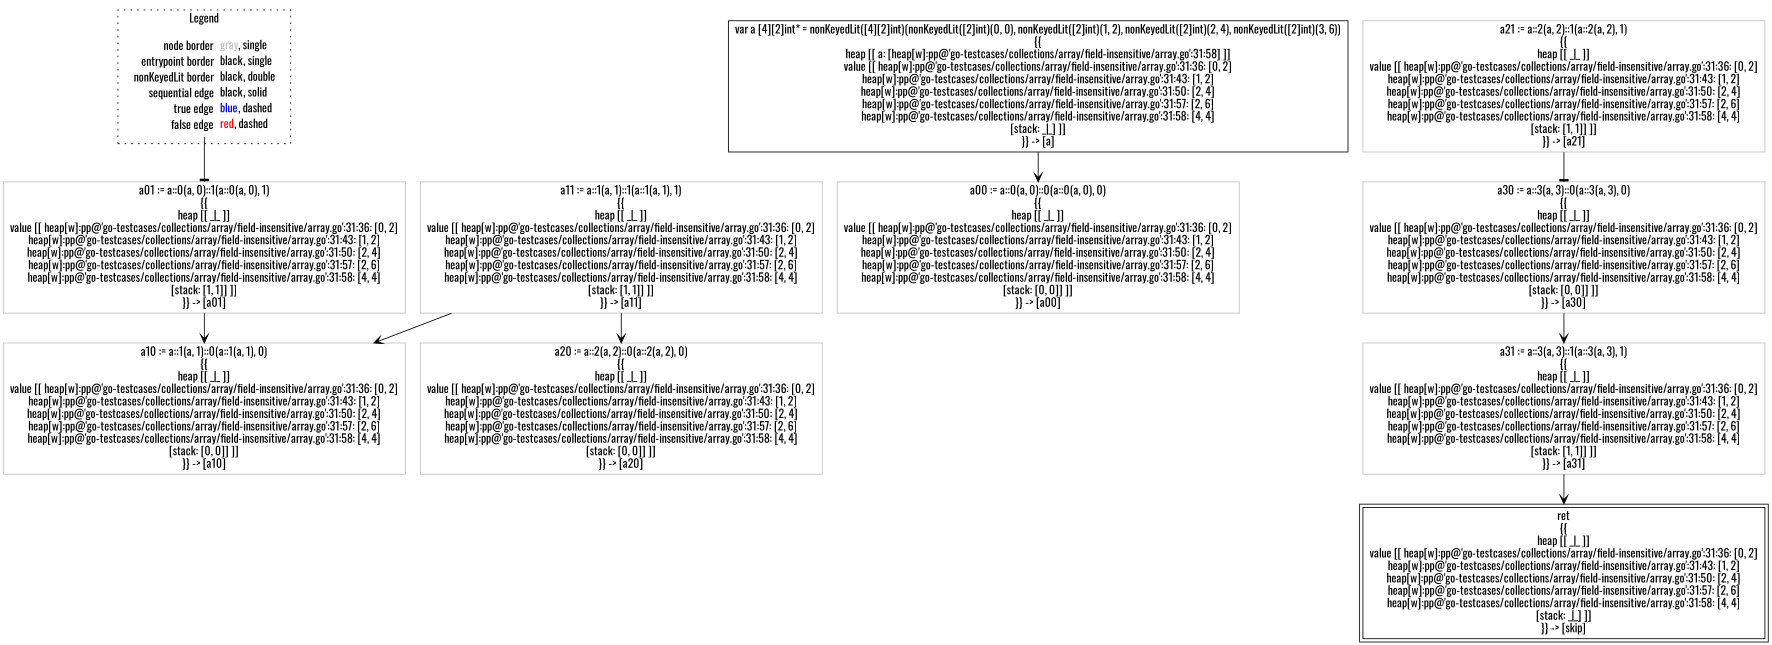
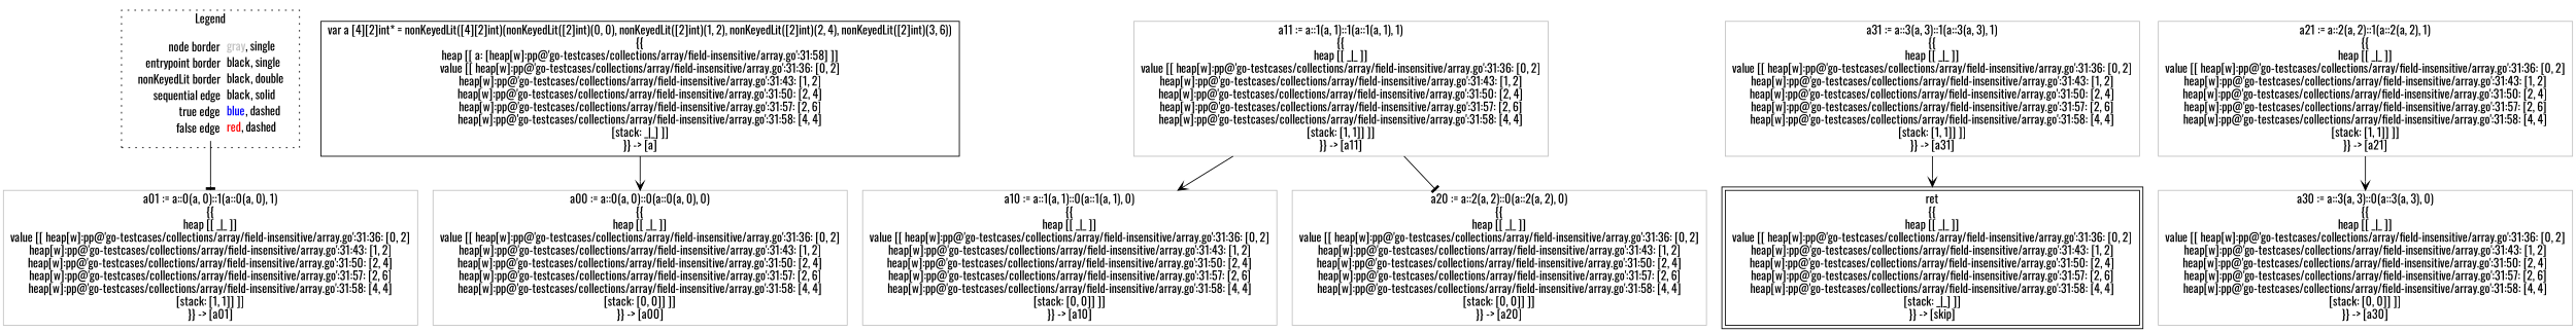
  digraph {
    fontname=Oswald
    node [fontname=Oswald shape=rect color=gray]
    edge [arrowhead=vee color=black fontname=Oswald]
    n1 [label=<<table border="0" cellpadding="2" cellspacing="0" cellborder="0"><tr><td align="right">node border&nbsp;</td><td align="left"><font color="gray">gray</font>, single</td></tr><tr><td align="right">entrypoint border&nbsp;</td><td align="left"><font color="black">black</font>, single</td></tr><tr><td align="right">nonKeyedLit border&nbsp;</td><td align="left"><font color="black">black</font>, double</td></tr><tr><td align="right">sequential edge&nbsp;</td><td align="left"><font color="black">black</font>, solid</td></tr><tr><td align="right">true edge&nbsp;</td><td align="left"><font color="blue">blue</font>, dashed</td></tr><tr><td align="right">false edge&nbsp;</td><td align="left"><font color="red">red</font>, dashed</td></tr></table>> shape=plaintext color=""]
    n2 [label=<a01 := a::0(a, 0)::1(a::0(a, 0), 1)<BR/>{{<BR/>heap [[ _|_ ]]<BR/>value [[ heap[w]:pp@'go-testcases/collections/array/field-insensitive/array.go':31:36: [0, 2]<BR/>heap[w]:pp@'go-testcases/collections/array/field-insensitive/array.go':31:43: [1, 2]<BR/>heap[w]:pp@'go-testcases/collections/array/field-insensitive/array.go':31:50: [2, 4]<BR/>heap[w]:pp@'go-testcases/collections/array/field-insensitive/array.go':31:57: [2, 6]<BR/>heap[w]:pp@'go-testcases/collections/array/field-insensitive/array.go':31:58: [4, 4]<BR/>[stack: [1, 1]] ]]<BR/>}} -&gt; [a01]>]
    n3 [color=black label=<var a [4][2]int* = nonKeyedLit([4][2]int)(nonKeyedLit([2]int)(0, 0), nonKeyedLit([2]int)(1, 2), nonKeyedLit([2]int)(2, 4), nonKeyedLit([2]int)(3, 6))<BR/>{{<BR/>heap [[ a: [heap[w]:pp@'go-testcases/collections/array/field-insensitive/array.go':31:58] ]]<BR/>value [[ heap[w]:pp@'go-testcases/collections/array/field-insensitive/array.go':31:36: [0, 2]<BR/>heap[w]:pp@'go-testcases/collections/array/field-insensitive/array.go':31:43: [1, 2]<BR/>heap[w]:pp@'go-testcases/collections/array/field-insensitive/array.go':31:50: [2, 4]<BR/>heap[w]:pp@'go-testcases/collections/array/field-insensitive/array.go':31:57: [2, 6]<BR/>heap[w]:pp@'go-testcases/collections/array/field-insensitive/array.go':31:58: [4, 4]<BR/>[stack: _|_] ]]<BR/>}} -&gt; [a]>]
    n4 [label=<a00 := a::0(a, 0)::0(a::0(a, 0), 0)<BR/>{{<BR/>heap [[ _|_ ]]<BR/>value [[ heap[w]:pp@'go-testcases/collections/array/field-insensitive/array.go':31:36: [0, 2]<BR/>heap[w]:pp@'go-testcases/collections/array/field-insensitive/array.go':31:43: [1, 2]<BR/>heap[w]:pp@'go-testcases/collections/array/field-insensitive/array.go':31:50: [2, 4]<BR/>heap[w]:pp@'go-testcases/collections/array/field-insensitive/array.go':31:57: [2, 6]<BR/>heap[w]:pp@'go-testcases/collections/array/field-insensitive/array.go':31:58: [4, 4]<BR/>[stack: [0, 0]] ]]<BR/>}} -&gt; [a00]>]
    n5 [label=<a10 := a::1(a, 1)::0(a::1(a, 1), 0)<BR/>{{<BR/>heap [[ _|_ ]]<BR/>value [[ heap[w]:pp@'go-testcases/collections/array/field-insensitive/array.go':31:36: [0, 2]<BR/>heap[w]:pp@'go-testcases/collections/array/field-insensitive/array.go':31:43: [1, 2]<BR/>heap[w]:pp@'go-testcases/collections/array/field-insensitive/array.go':31:50: [2, 4]<BR/>heap[w]:pp@'go-testcases/collections/array/field-insensitive/array.go':31:57: [2, 6]<BR/>heap[w]:pp@'go-testcases/collections/array/field-insensitive/array.go':31:58: [4, 4]<BR/>[stack: [0, 0]] ]]<BR/>}} -&gt; [a10]>]
    n6 [color=black label=<ret<BR/>{{<BR/>heap [[ _|_ ]]<BR/>value [[ heap[w]:pp@'go-testcases/collections/array/field-insensitive/array.go':31:36: [0, 2]<BR/>heap[w]:pp@'go-testcases/collections/array/field-insensitive/array.go':31:43: [1, 2]<BR/>heap[w]:pp@'go-testcases/collections/array/field-insensitive/array.go':31:50: [2, 4]<BR/>heap[w]:pp@'go-testcases/collections/array/field-insensitive/array.go':31:57: [2, 6]<BR/>heap[w]:pp@'go-testcases/collections/array/field-insensitive/array.go':31:58: [4, 4]<BR/>[stack: _|_] ]]<BR/>}} -&gt; [skip]> peripheries=2]
    n7 [label=<a11 := a::1(a, 1)::1(a::1(a, 1), 1)<BR/>{{<BR/>heap [[ _|_ ]]<BR/>value [[ heap[w]:pp@'go-testcases/collections/array/field-insensitive/array.go':31:36: [0, 2]<BR/>heap[w]:pp@'go-testcases/collections/array/field-insensitive/array.go':31:43: [1, 2]<BR/>heap[w]:pp@'go-testcases/collections/array/field-insensitive/array.go':31:50: [2, 4]<BR/>heap[w]:pp@'go-testcases/collections/array/field-insensitive/array.go':31:57: [2, 6]<BR/>heap[w]:pp@'go-testcases/collections/array/field-insensitive/array.go':31:58: [4, 4]<BR/>[stack: [1, 1]] ]]<BR/>}} -&gt; [a11]>]
    n8 [label=<a20 := a::2(a, 2)::0(a::2(a, 2), 0)<BR/>{{<BR/>heap [[ _|_ ]]<BR/>value [[ heap[w]:pp@'go-testcases/collections/array/field-insensitive/array.go':31:36: [0, 2]<BR/>heap[w]:pp@'go-testcases/collections/array/field-insensitive/array.go':31:43: [1, 2]<BR/>heap[w]:pp@'go-testcases/collections/array/field-insensitive/array.go':31:50: [2, 4]<BR/>heap[w]:pp@'go-testcases/collections/array/field-insensitive/array.go':31:57: [2, 6]<BR/>heap[w]:pp@'go-testcases/collections/array/field-insensitive/array.go':31:58: [4, 4]<BR/>[stack: [0, 0]] ]]<BR/>}} -&gt; [a20]>]
    n9 [label=<a30 := a::3(a, 3)::0(a::3(a, 3), 0)<BR/>{{<BR/>heap [[ _|_ ]]<BR/>value [[ heap[w]:pp@'go-testcases/collections/array/field-insensitive/array.go':31:36: [0, 2]<BR/>heap[w]:pp@'go-testcases/collections/array/field-insensitive/array.go':31:43: [1, 2]<BR/>heap[w]:pp@'go-testcases/collections/array/field-insensitive/array.go':31:50: [2, 4]<BR/>heap[w]:pp@'go-testcases/collections/array/field-insensitive/array.go':31:57: [2, 6]<BR/>heap[w]:pp@'go-testcases/collections/array/field-insensitive/array.go':31:58: [4, 4]<BR/>[stack: [0, 0]] ]]<BR/>}} -&gt; [a30]>]
    n10 [label=<a31 := a::3(a, 3)::1(a::3(a, 3), 1)<BR/>{{<BR/>heap [[ _|_ ]]<BR/>value [[ heap[w]:pp@'go-testcases/collections/array/field-insensitive/array.go':31:36: [0, 2]<BR/>heap[w]:pp@'go-testcases/collections/array/field-insensitive/array.go':31:43: [1, 2]<BR/>heap[w]:pp@'go-testcases/collections/array/field-insensitive/array.go':31:50: [2, 4]<BR/>heap[w]:pp@'go-testcases/collections/array/field-insensitive/array.go':31:57: [2, 6]<BR/>heap[w]:pp@'go-testcases/collections/array/field-insensitive/array.go':31:58: [4, 4]<BR/>[stack: [1, 1]] ]]<BR/>}} -&gt; [a31]>]
    n11 [label=<a21 := a::2(a, 2)::1(a::2(a, 2), 1)<BR/>{{<BR/>heap [[ _|_ ]]<BR/>value [[ heap[w]:pp@'go-testcases/collections/array/field-insensitive/array.go':31:36: [0, 2]<BR/>heap[w]:pp@'go-testcases/collections/array/field-insensitive/array.go':31:43: [1, 2]<BR/>heap[w]:pp@'go-testcases/collections/array/field-insensitive/array.go':31:50: [2, 4]<BR/>heap[w]:pp@'go-testcases/collections/array/field-insensitive/array.go':31:57: [2, 6]<BR/>heap[w]:pp@'go-testcases/collections/array/field-insensitive/array.go':31:58: [4, 4]<BR/>[stack: [1, 1]] ]]<BR/>}} -&gt; [a21]>]
    subgraph cluster_1 {
      label=Legend
      style=dotted
      n1
    }
    n1 -> n2 [arrowhead=tee]
-   n2 -> n5
    n3 -> n4
    n7 -> n5
-   n7 -> n8
-   n9 -> n10
+   n7 -> n8 [arrowhead=tee]
    n10 -> n6
-   n11 -> n9 [arrowhead=tee]
+   n11 -> n9
  }
